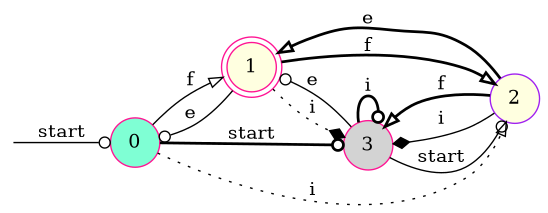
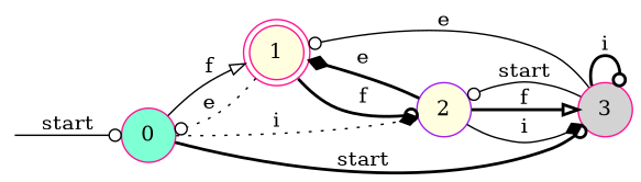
  digraph {
    rankdir=LR
    node [shape=circle style=filled color=deeppink fillcolor=lightyellow]
    edge [arrowhead=odot style=solid]
    __start [shape=point style=invis color="" fillcolor=""]
    0 [fillcolor=aquamarine]
    1 [shape=doublecircle]
    2 [color=purple]
    3 [fillcolor=lightgrey]
    __start -> 0 [label=start]
    0 -> 1 [arrowhead=onormal label=f]
-   0 -> 2 [arrowhead=onormal label=i style=dotted]
+   0 -> 2 [arrowhead=diamond label=i style=dotted]
    0 -> 3 [label=start style=bold]
-   1 -> 0 [label=e]
-   1 -> 2 [arrowhead=onormal label=f style=bold]
-   1 -> 3 [arrowhead=diamond label=i style=dotted]
-   2 -> 1 [arrowhead=onormal label=e style=bold]
+   1 -> 0 [label=e style=dotted]
+   1 -> 2 [label=f style=bold]
+   2 -> 1 [arrowhead=diamond label=e style=bold]
    2 -> 3 [arrowhead=onormal label=f style=bold]
    2 -> 3 [arrowhead=diamond label=i]
    3 -> 1 [label=e]
    3 -> 2 [label=start]
    3 -> 3 [label=i style=bold]
  }
